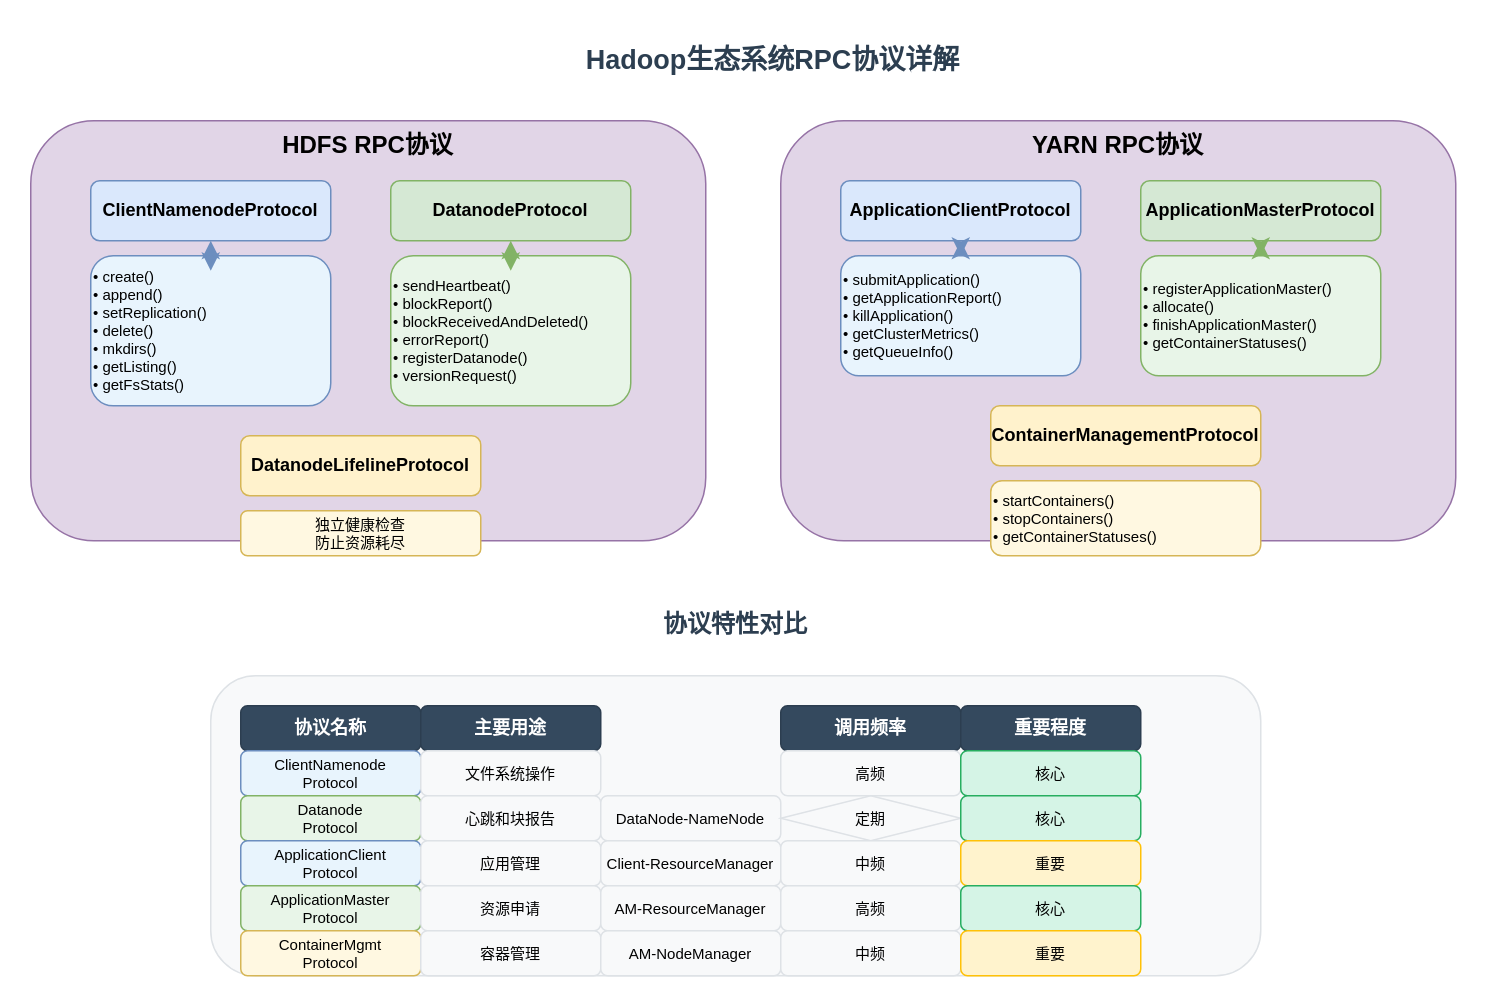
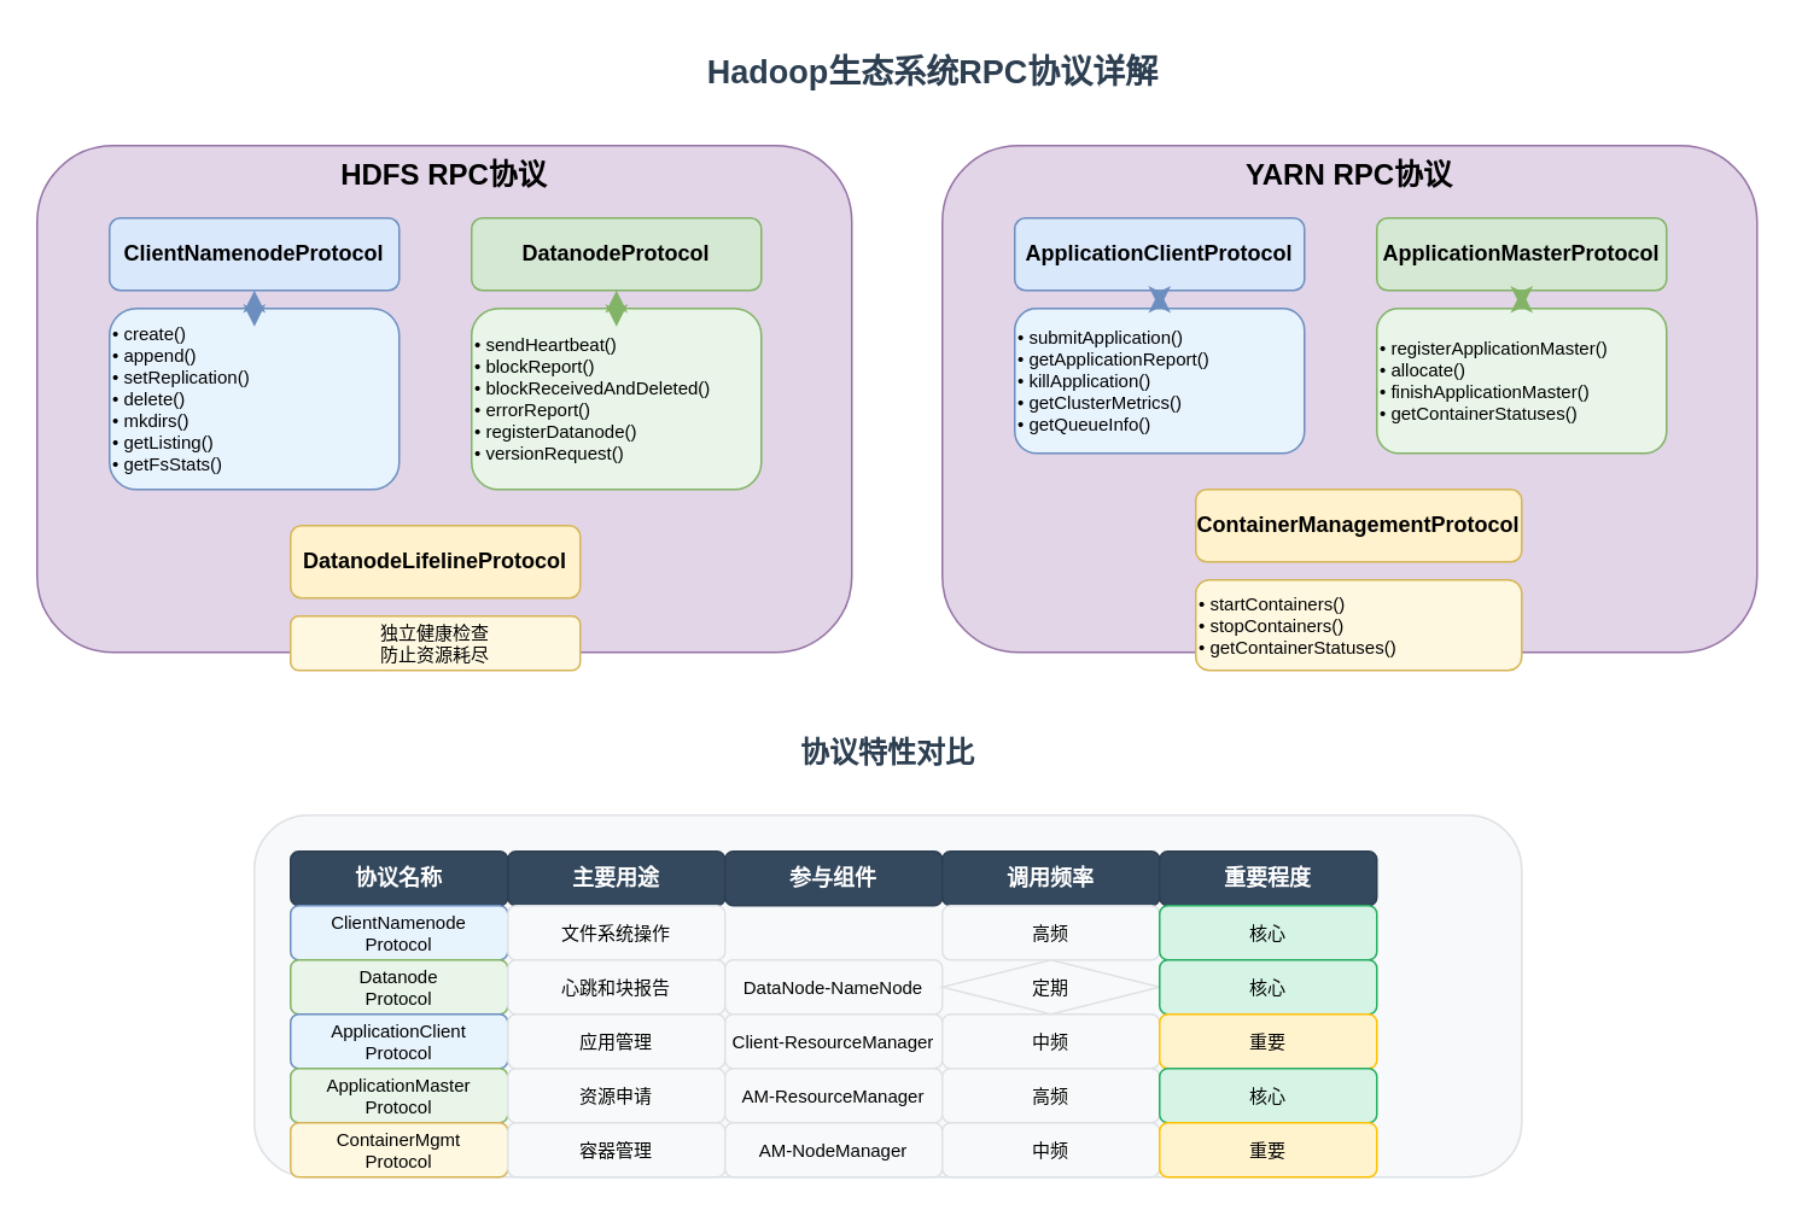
  <mxCell id="0" />
  <mxCell id="1" parent="0" />
  <mxCell id="2" value="Hadoop生态系统RPC协议详解" style="text;html=1;strokeColor=none;fillColor=none;align=center;verticalAlign=middle;whiteSpace=wrap;rounded=0;fontSize=18;fontStyle=1;fontColor=#2c3e50;" vertex="1" parent="1"><mxGeometry x="340" y="20" width="350" height="40" as="geometry" /></mxCell>
  <mxCell id="3" value="HDFS RPC协议" style="rounded=1;whiteSpace=wrap;html=1;fillColor=#e1d5e7;strokeColor=#9673a6;fontSize=16;fontStyle=1;verticalAlign=top;" vertex="1" parent="1"><mxGeometry x="20" y="80" width="450" height="280" as="geometry" /></mxCell>
  <mxCell id="4" value="ClientNamenodeProtocol" style="rounded=1;whiteSpace=wrap;html=1;fillColor=#dae8fc;strokeColor=#6c8ebf;fontSize=12;fontStyle=1;" vertex="1" parent="1"><mxGeometry x="60" y="120" width="160" height="40" as="geometry" /></mxCell>
  <mxCell id="5" value="• create()&#10;• append()&#10;• setReplication()&#10;• delete()&#10;• mkdirs()&#10;• getListing()&#10;• getFsStats()" style="rounded=1;whiteSpace=wrap;html=1;fillColor=#e8f4fd;strokeColor=#6c8ebf;fontSize=10;align=left;" vertex="1" parent="1"><mxGeometry x="60" y="170" width="160" height="100" as="geometry" /></mxCell>
  <mxCell id="6" value="DatanodeProtocol" style="rounded=1;whiteSpace=wrap;html=1;fillColor=#d5e8d4;strokeColor=#82b366;fontSize=12;fontStyle=1;" vertex="1" parent="1"><mxGeometry x="260" y="120" width="160" height="40" as="geometry" /></mxCell>
  <mxCell id="7" value="• sendHeartbeat()&#10;• blockReport()&#10;• blockReceivedAndDeleted()&#10;• errorReport()&#10;• registerDatanode()&#10;• versionRequest()" style="rounded=1;whiteSpace=wrap;html=1;fillColor=#e8f5e8;strokeColor=#82b366;fontSize=10;align=left;" vertex="1" parent="1"><mxGeometry x="260" y="170" width="160" height="100" as="geometry" /></mxCell>
  <mxCell id="8" value="DatanodeLifelineProtocol" style="rounded=1;whiteSpace=wrap;html=1;fillColor=#fff2cc;strokeColor=#d6b656;fontSize=12;fontStyle=1;" vertex="1" parent="1"><mxGeometry x="160" y="290" width="160" height="40" as="geometry" /></mxCell>
  <mxCell id="9" value="独立健康检查&#10;防止资源耗尽" style="rounded=1;whiteSpace=wrap;html=1;fillColor=#fff8e1;strokeColor=#d6b656;fontSize=10;" vertex="1" parent="1"><mxGeometry x="160" y="340" width="160" height="30" as="geometry" /></mxCell>
  <mxCell id="10" value="YARN RPC协议" style="rounded=1;whiteSpace=wrap;html=1;fillColor=#e1d5e7;strokeColor=#9673a6;fontSize=16;fontStyle=1;verticalAlign=top;" vertex="1" parent="1"><mxGeometry x="520" y="80" width="450" height="280" as="geometry" /></mxCell>
  <mxCell id="11" value="ApplicationClientProtocol" style="rounded=1;whiteSpace=wrap;html=1;fillColor=#dae8fc;strokeColor=#6c8ebf;fontSize=12;fontStyle=1;" vertex="1" parent="1"><mxGeometry x="560" y="120" width="160" height="40" as="geometry" /></mxCell>
  <mxCell id="12" value="• submitApplication()&#10;• getApplicationReport()&#10;• killApplication()&#10;• getClusterMetrics()&#10;• getQueueInfo()" style="rounded=1;whiteSpace=wrap;html=1;fillColor=#e8f4fd;strokeColor=#6c8ebf;fontSize=10;align=left;" vertex="1" parent="1"><mxGeometry x="560" y="170" width="160" height="80" as="geometry" /></mxCell>
  <mxCell id="13" value="ApplicationMasterProtocol" style="rounded=1;whiteSpace=wrap;html=1;fillColor=#d5e8d4;strokeColor=#82b366;fontSize=12;fontStyle=1;" vertex="1" parent="1"><mxGeometry x="760" y="120" width="160" height="40" as="geometry" /></mxCell>
  <mxCell id="14" value="• registerApplicationMaster()&#10;• allocate()&#10;• finishApplicationMaster()&#10;• getContainerStatuses()" style="rounded=1;whiteSpace=wrap;html=1;fillColor=#e8f5e8;strokeColor=#82b366;fontSize=10;align=left;" vertex="1" parent="1"><mxGeometry x="760" y="170" width="160" height="80" as="geometry" /></mxCell>
  <mxCell id="15" value="ContainerManagementProtocol" style="rounded=1;whiteSpace=wrap;html=1;fillColor=#fff2cc;strokeColor=#d6b656;fontSize=12;fontStyle=1;" vertex="1" parent="1"><mxGeometry x="660" y="270" width="180" height="40" as="geometry" /></mxCell>
  <mxCell id="16" value="• startContainers()&#10;• stopContainers()&#10;• getContainerStatuses()" style="rounded=1;whiteSpace=wrap;html=1;fillColor=#fff8e1;strokeColor=#d6b656;fontSize=10;align=left;" vertex="1" parent="1"><mxGeometry x="660" y="320" width="180" height="50" as="geometry" /></mxCell>
  <mxCell id="17" value="协议特性对比" style="text;html=1;strokeColor=none;fillColor=none;align=center;verticalAlign=middle;whiteSpace=wrap;rounded=0;fontSize=16;fontStyle=1;fontColor=#2c3e50;" vertex="1" parent="1"><mxGeometry x="390" y="400" width="200" height="30" as="geometry" /></mxCell>
  <mxCell id="18" value="" style="rounded=1;whiteSpace=wrap;html=1;fillColor=#f8f9fa;strokeColor=#dee2e6;" vertex="1" parent="1"><mxGeometry x="140" y="450" width="700" height="200" as="geometry" /></mxCell>
  <mxCell id="19" value="协议名称" style="rounded=1;whiteSpace=wrap;html=1;fillColor=#34495e;strokeColor=#2c3e50;fontSize=12;fontStyle=1;fontColor=#ffffff;" vertex="1" parent="1"><mxGeometry x="160" y="470" width="120" height="30" as="geometry" /></mxCell>
  <mxCell id="20" value="主要用途" style="rounded=1;whiteSpace=wrap;html=1;fillColor=#34495e;strokeColor=#2c3e50;fontSize=12;fontStyle=1;fontColor=#ffffff;" vertex="1" parent="1"><mxGeometry x="280" y="470" width="120" height="30" as="geometry" /></mxCell>
+ <mxCell id="21" value="参与组件" style="rounded=1;whiteSpace=wrap;html=1;fillColor=#34495e;strokeColor=#2c3e50;fontSize=12;fontStyle=1;fontColor=#ffffff;" vertex="1" parent="1"><mxGeometry x="400" y="470" width="120" height="30" as="geometry" /></mxCell>
  <mxCell id="22" value="调用频率" style="rounded=1;whiteSpace=wrap;html=1;fillColor=#34495e;strokeColor=#2c3e50;fontSize=12;fontStyle=1;fontColor=#ffffff;" vertex="1" parent="1"><mxGeometry x="520" y="470" width="120" height="30" as="geometry" /></mxCell>
  <mxCell id="23" value="重要程度" style="rounded=1;whiteSpace=wrap;html=1;fillColor=#34495e;strokeColor=#2c3e50;fontSize=12;fontStyle=1;fontColor=#ffffff;" vertex="1" parent="1"><mxGeometry x="640" y="470" width="120" height="30" as="geometry" /></mxCell>
  <mxCell id="24" value="ClientNamenode&#10;Protocol" style="rounded=1;whiteSpace=wrap;html=1;fillColor=#e8f4fd;strokeColor=#6c8ebf;fontSize=10;" vertex="1" parent="1"><mxGeometry x="160" y="500" width="120" height="30" as="geometry" /></mxCell>
  <mxCell id="25" value="文件系统操作" style="rounded=1;whiteSpace=wrap;html=1;fillColor=#f8f9fa;strokeColor=#dee2e6;fontSize=10;" vertex="1" parent="1"><mxGeometry x="280" y="500" width="120" height="30" as="geometry" /></mxCell>
  <mxCell id="26" value="高频" style="rounded=1;whiteSpace=wrap;html=1;fillColor=#f8f9fa;strokeColor=#dee2e6;fontSize=10;" vertex="1" parent="1"><mxGeometry x="520" y="500" width="120" height="30" as="geometry" /></mxCell>
  <mxCell id="27" value="核心" style="rounded=1;whiteSpace=wrap;html=1;fillColor=#d5f4e6;strokeColor=#27ae60;fontSize=10;" vertex="1" parent="1"><mxGeometry x="640" y="500" width="120" height="30" as="geometry" /></mxCell>
  <mxCell id="28" value="Datanode&#10;Protocol" style="rounded=1;whiteSpace=wrap;html=1;fillColor=#e8f5e8;strokeColor=#82b366;fontSize=10;" vertex="1" parent="1"><mxGeometry x="160" y="530" width="120" height="30" as="geometry" /></mxCell>
  <mxCell id="29" value="心跳和块报告" style="rounded=1;whiteSpace=wrap;html=1;fillColor=#f8f9fa;strokeColor=#dee2e6;fontSize=10;" vertex="1" parent="1"><mxGeometry x="280" y="530" width="120" height="30" as="geometry" /></mxCell>
  <mxCell id="30" value="DataNode-NameNode" style="rounded=1;whiteSpace=wrap;html=1;fillColor=#f8f9fa;strokeColor=#dee2e6;fontSize=10;" vertex="1" parent="1"><mxGeometry x="400" y="530" width="120" height="30" as="geometry" /></mxCell>
  <mxCell id="31" value="定期" style="rhombus;whiteSpace=wrap;html=1;fillColor=#f8f9fa;strokeColor=#dee2e6;fontSize=10;" vertex="1" parent="1"><mxGeometry x="520" y="530" width="120" height="30" as="geometry" /></mxCell>
  <mxCell id="32" value="核心" style="rounded=1;whiteSpace=wrap;html=1;fillColor=#d5f4e6;strokeColor=#27ae60;fontSize=10;" vertex="1" parent="1"><mxGeometry x="640" y="530" width="120" height="30" as="geometry" /></mxCell>
  <mxCell id="33" value="ApplicationClient&#10;Protocol" style="rounded=1;whiteSpace=wrap;html=1;fillColor=#e8f4fd;strokeColor=#6c8ebf;fontSize=10;" vertex="1" parent="1"><mxGeometry x="160" y="560" width="120" height="30" as="geometry" /></mxCell>
  <mxCell id="34" value="应用管理" style="rounded=1;whiteSpace=wrap;html=1;fillColor=#f8f9fa;strokeColor=#dee2e6;fontSize=10;" vertex="1" parent="1"><mxGeometry x="280" y="560" width="120" height="30" as="geometry" /></mxCell>
  <mxCell id="35" value="Client-ResourceManager" style="rounded=1;whiteSpace=wrap;html=1;fillColor=#f8f9fa;strokeColor=#dee2e6;fontSize=10;" vertex="1" parent="1"><mxGeometry x="400" y="560" width="120" height="30" as="geometry" /></mxCell>
  <mxCell id="36" value="中频" style="rounded=1;whiteSpace=wrap;html=1;fillColor=#f8f9fa;strokeColor=#dee2e6;fontSize=10;" vertex="1" parent="1"><mxGeometry x="520" y="560" width="120" height="30" as="geometry" /></mxCell>
  <mxCell id="37" value="重要" style="rounded=1;whiteSpace=wrap;html=1;fillColor=#fff3cd;strokeColor=#ffc107;fontSize=10;" vertex="1" parent="1"><mxGeometry x="640" y="560" width="120" height="30" as="geometry" /></mxCell>
  <mxCell id="38" value="ApplicationMaster&#10;Protocol" style="rounded=1;whiteSpace=wrap;html=1;fillColor=#e8f5e8;strokeColor=#82b366;fontSize=10;" vertex="1" parent="1"><mxGeometry x="160" y="590" width="120" height="30" as="geometry" /></mxCell>
  <mxCell id="39" value="资源申请" style="rounded=1;whiteSpace=wrap;html=1;fillColor=#f8f9fa;strokeColor=#dee2e6;fontSize=10;" vertex="1" parent="1"><mxGeometry x="280" y="590" width="120" height="30" as="geometry" /></mxCell>
  <mxCell id="40" value="AM-ResourceManager" style="rounded=1;whiteSpace=wrap;html=1;fillColor=#f8f9fa;strokeColor=#dee2e6;fontSize=10;" vertex="1" parent="1"><mxGeometry x="400" y="590" width="120" height="30" as="geometry" /></mxCell>
  <mxCell id="41" value="高频" style="rounded=1;whiteSpace=wrap;html=1;fillColor=#f8f9fa;strokeColor=#dee2e6;fontSize=10;" vertex="1" parent="1"><mxGeometry x="520" y="590" width="120" height="30" as="geometry" /></mxCell>
  <mxCell id="42" value="核心" style="rounded=1;whiteSpace=wrap;html=1;fillColor=#d5f4e6;strokeColor=#27ae60;fontSize=10;" vertex="1" parent="1"><mxGeometry x="640" y="590" width="120" height="30" as="geometry" /></mxCell>
  <mxCell id="43" value="ContainerMgmt&#10;Protocol" style="rounded=1;whiteSpace=wrap;html=1;fillColor=#fff8e1;strokeColor=#d6b656;fontSize=10;" vertex="1" parent="1"><mxGeometry x="160" y="620" width="120" height="30" as="geometry" /></mxCell>
  <mxCell id="44" value="容器管理" style="rounded=1;whiteSpace=wrap;html=1;fillColor=#f8f9fa;strokeColor=#dee2e6;fontSize=10;" vertex="1" parent="1"><mxGeometry x="280" y="620" width="120" height="30" as="geometry" /></mxCell>
  <mxCell id="45" value="AM-NodeManager" style="rounded=1;whiteSpace=wrap;html=1;fillColor=#f8f9fa;strokeColor=#dee2e6;fontSize=10;" vertex="1" parent="1"><mxGeometry x="400" y="620" width="120" height="30" as="geometry" /></mxCell>
  <mxCell id="46" value="中频" style="rounded=1;whiteSpace=wrap;html=1;fillColor=#f8f9fa;strokeColor=#dee2e6;fontSize=10;" vertex="1" parent="1"><mxGeometry x="520" y="620" width="120" height="30" as="geometry" /></mxCell>
  <mxCell id="47" value="重要" style="rounded=1;whiteSpace=wrap;html=1;fillColor=#fff3cd;strokeColor=#ffc107;fontSize=10;" vertex="1" parent="1"><mxGeometry x="640" y="620" width="120" height="30" as="geometry" /></mxCell>
  <mxCell id="48" value="" style="endArrow=classic;startArrow=classic;html=1;rounded=0;strokeWidth=2;strokeColor=#6c8ebf;" edge="1" parent="1"><mxGeometry width="50" height="50" relative="1" as="geometry"><mxPoint x="140" y="180" as="sourcePoint" /><mxPoint x="140" y="160" as="targetPoint" /></mxGeometry></mxCell>
  <mxCell id="49" value="" style="endArrow=classic;startArrow=classic;html=1;rounded=0;strokeWidth=2;strokeColor=#82b366;" edge="1" parent="1"><mxGeometry width="50" height="50" relative="1" as="geometry"><mxPoint x="340" y="180" as="sourcePoint" /><mxPoint x="340" y="160" as="targetPoint" /></mxGeometry></mxCell>
  <mxCell id="50" value="" style="endArrow=classic;startArrow=classic;html=1;rounded=0;strokeWidth=2;strokeColor=#6c8ebf;" edge="1" parent="1"><mxGeometry width="50" height="50" relative="1" as="geometry"><mxPoint x="640" y="170" as="sourcePoint" /><mxPoint x="640" y="160" as="targetPoint" /></mxGeometry></mxCell>
  <mxCell id="51" value="" style="endArrow=classic;startArrow=classic;html=1;rounded=0;strokeWidth=2;strokeColor=#82b366;" edge="1" parent="1"><mxGeometry width="50" height="50" relative="1" as="geometry"><mxPoint x="840" y="170" as="sourcePoint" /><mxPoint x="840" y="160" as="targetPoint" /></mxGeometry></mxCell>
